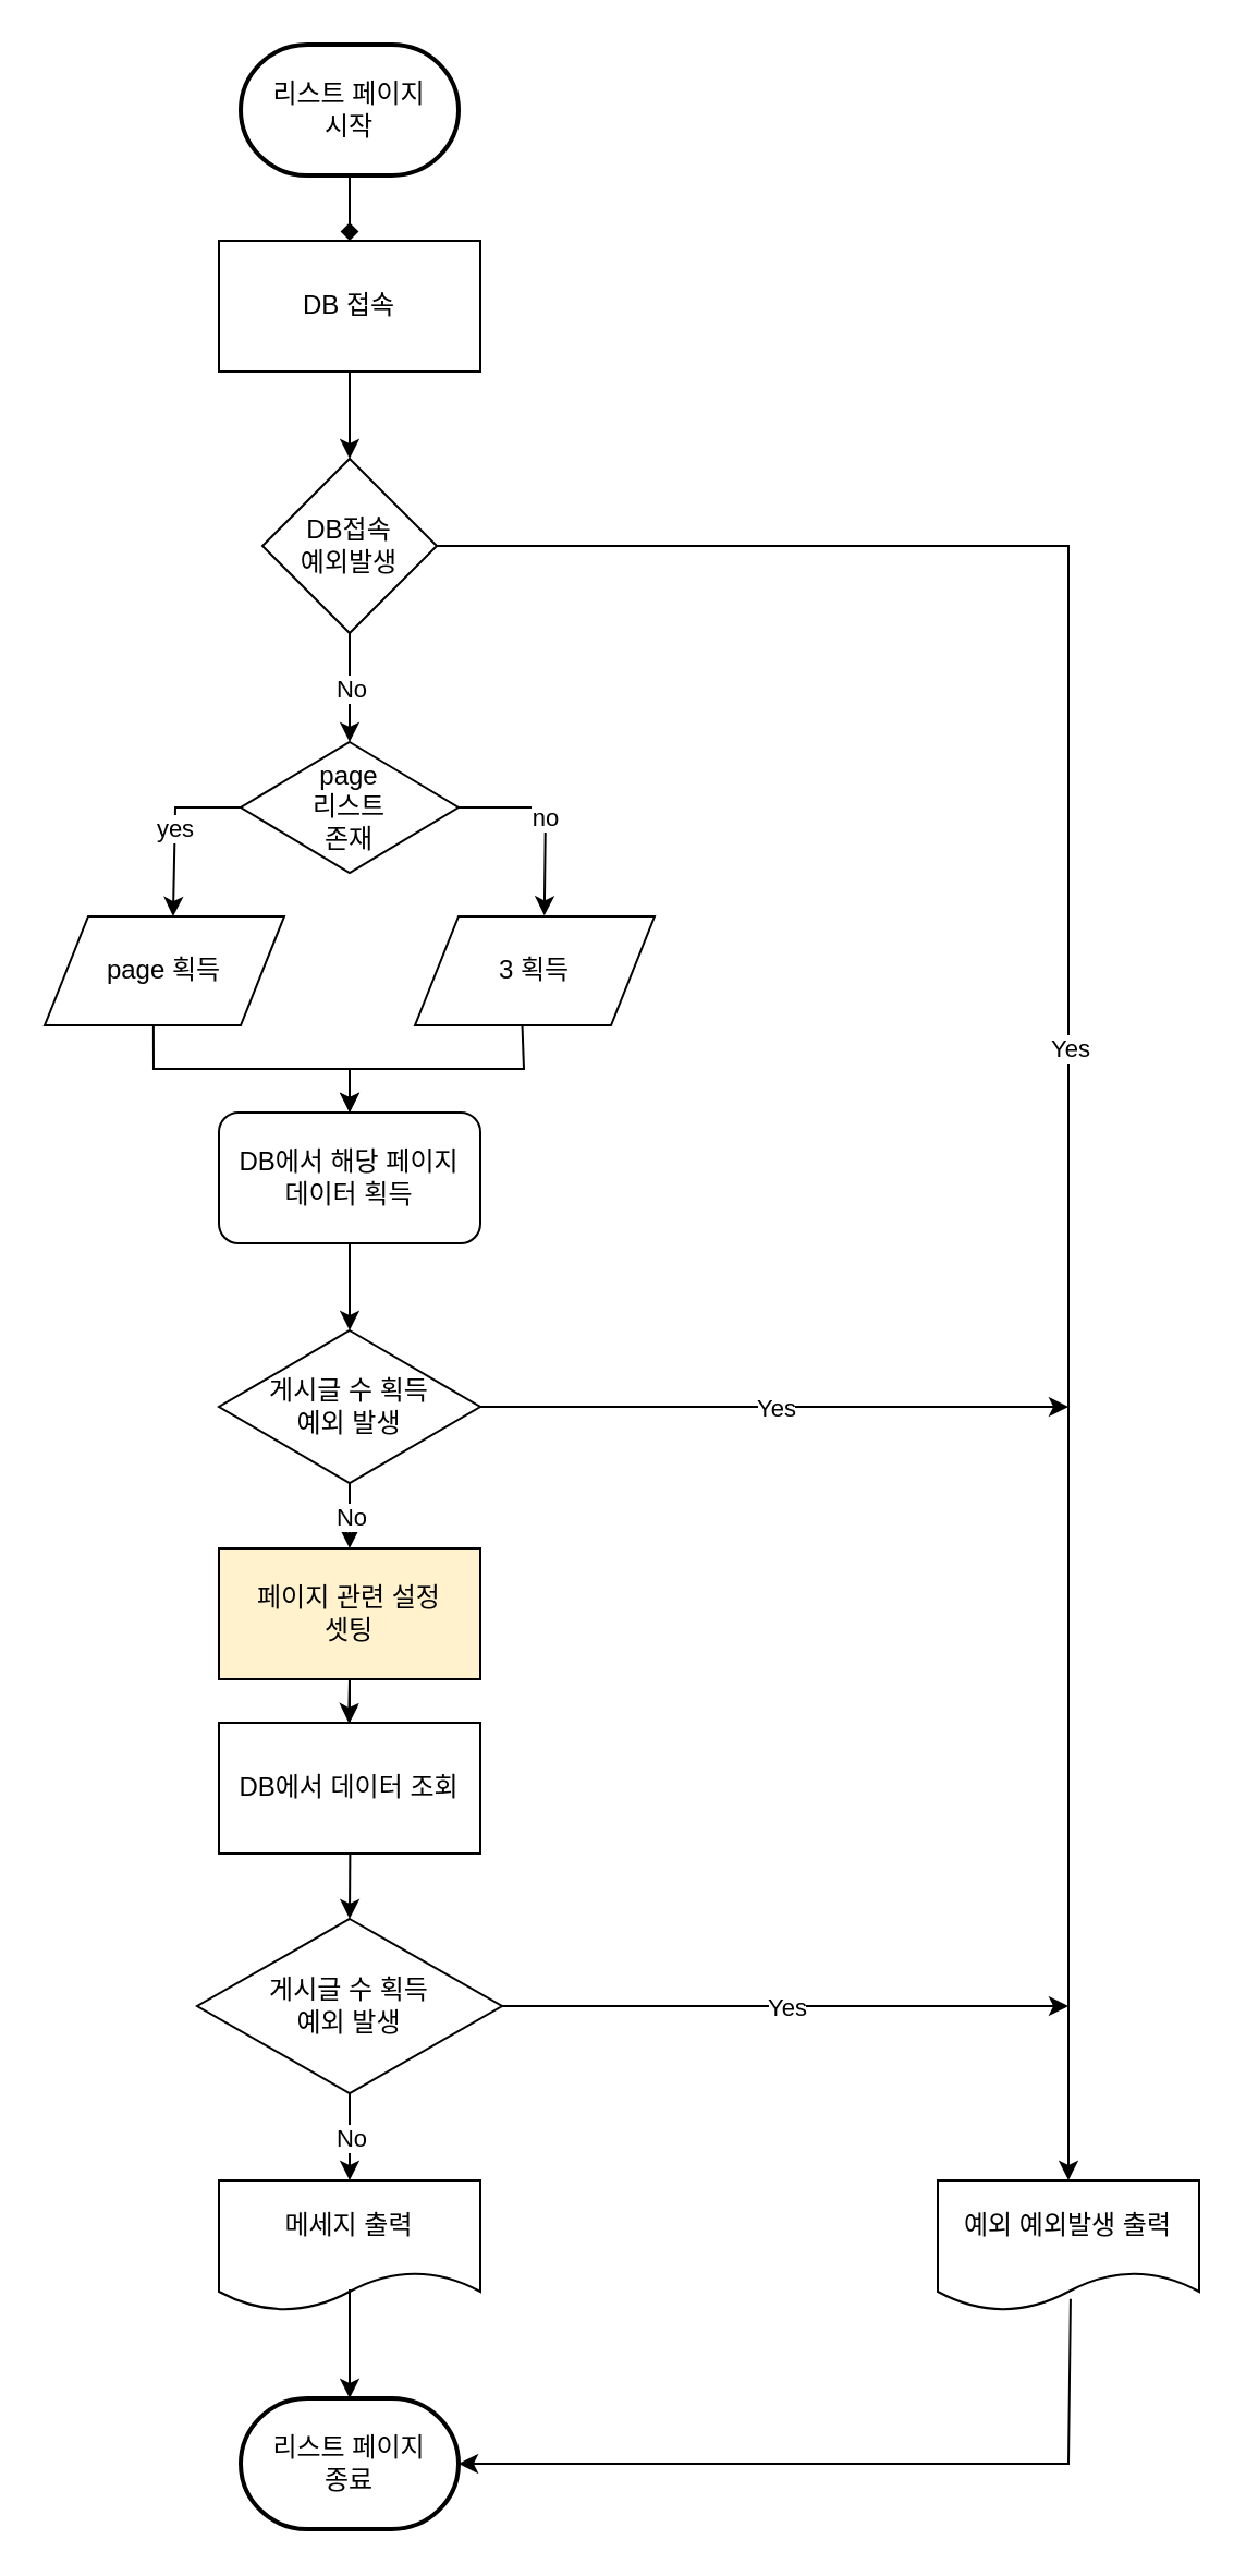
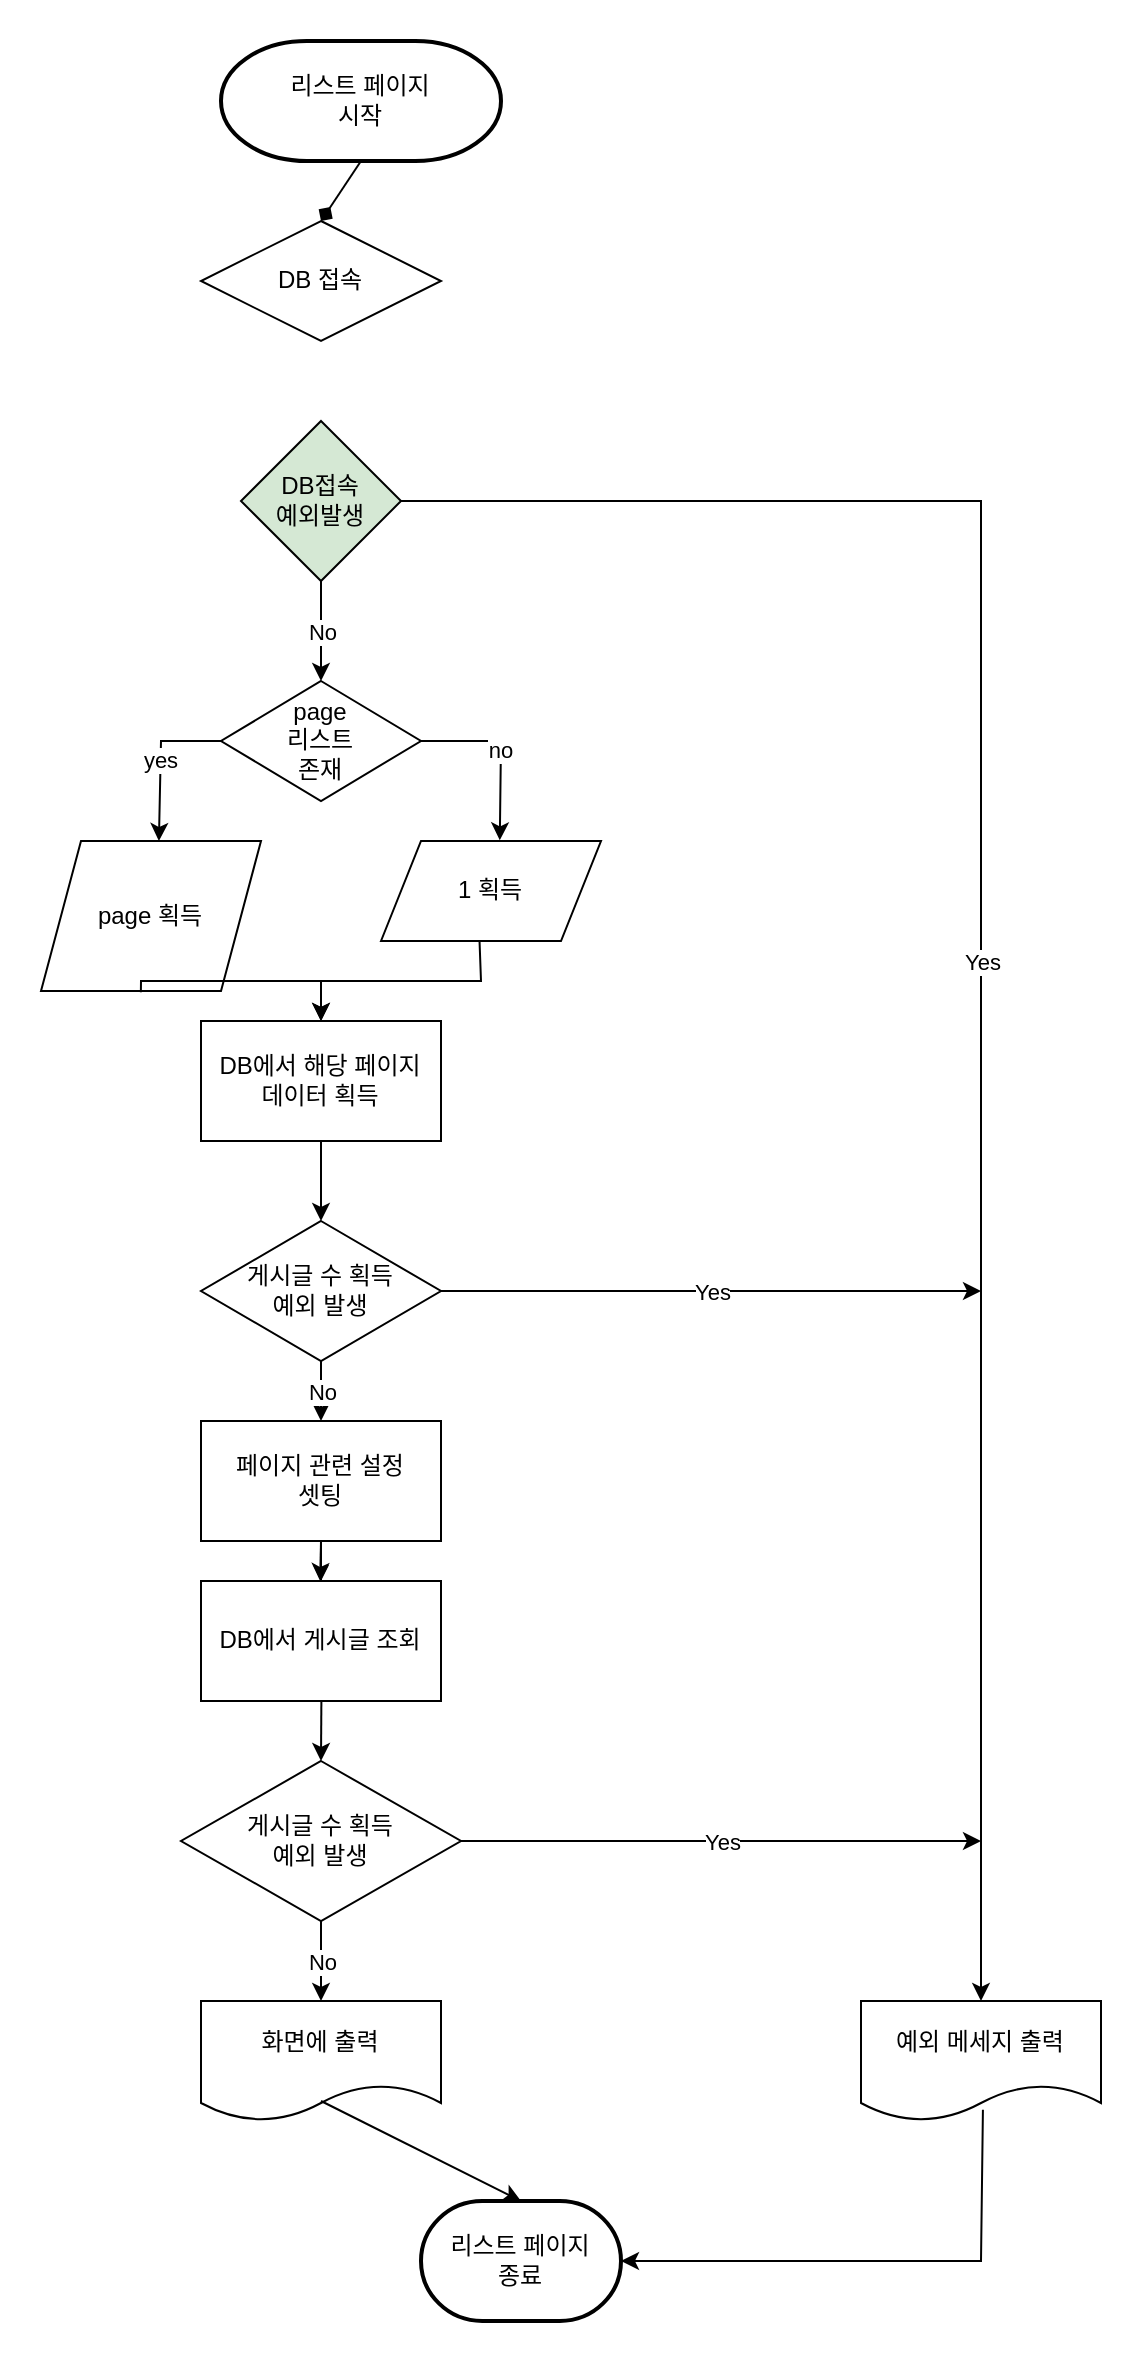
  <mxCell id="0" />
  <mxCell id="1" parent="0" />
- <mxCell id="2" value="리스트 페이지&lt;div&gt;시작&lt;/div&gt;" style="strokeWidth=2;html=1;shape=mxgraph.flowchart.terminator;whiteSpace=wrap;" parent="1" vertex="1"><mxGeometry x="110" y="20" width="100" height="60" as="geometry" /></mxCell>
- <mxCell id="3" value="DB 접속" style="rounded=0;whiteSpace=wrap;html=1;" parent="1" vertex="1"><mxGeometry x="100" y="110" width="120" height="60" as="geometry" /></mxCell>
+ <mxCell id="2" value="리스트 페이지&lt;div&gt;시작&lt;/div&gt;" style="strokeWidth=2;html=1;shape=mxgraph.flowchart.terminator;whiteSpace=wrap;" parent="1" vertex="1"><mxGeometry x="110" y="20" width="140" height="60" as="geometry" /></mxCell>
+ <mxCell id="3" value="DB 접속" style="rhombus;whiteSpace=wrap;html=1;" parent="1" vertex="1"><mxGeometry x="100" y="110" width="120" height="60" as="geometry" /></mxCell>
  <mxCell id="4" value="" style="endArrow=diamond;html=1;rounded=0;entryX=0.5;entryY=0;entryDx=0;entryDy=0;exitX=0.5;exitY=1;exitDx=0;exitDy=0;exitPerimeter=0;" parent="1" source="2" target="3" edge="1"><mxGeometry width="50" height="50" relative="1" as="geometry"><mxPoint x="360" y="140" as="sourcePoint" /><mxPoint x="180" y="230" as="targetPoint" /></mxGeometry></mxCell>
- <mxCell id="5" value="DB접속&lt;div&gt;예외발생&lt;/div&gt;" style="rhombus;whiteSpace=wrap;html=1;" parent="1" vertex="1"><mxGeometry x="120" y="210" width="80" height="80" as="geometry" /></mxCell>
- <mxCell id="6" value="" style="endArrow=classic;html=1;rounded=0;exitX=0.5;exitY=1;exitDx=0;exitDy=0;entryX=0.5;entryY=0;entryDx=0;entryDy=0;" parent="1" source="3" target="5" edge="1"><mxGeometry width="50" height="50" relative="1" as="geometry"><mxPoint x="130" y="280" as="sourcePoint" /><mxPoint x="180" y="230" as="targetPoint" /></mxGeometry></mxCell>
- <mxCell id="7" value="예외 예외발생 출력" style="shape=document;whiteSpace=wrap;html=1;boundedLbl=1;" parent="1" vertex="1"><mxGeometry x="430" y="1000" width="120" height="60" as="geometry" /></mxCell>
- <mxCell id="8" value="리스트 페이지&lt;div&gt;종료&lt;/div&gt;" style="strokeWidth=2;html=1;shape=mxgraph.flowchart.terminator;whiteSpace=wrap;" parent="1" vertex="1"><mxGeometry x="110" y="1100" width="100" height="60" as="geometry" /></mxCell>
+ <mxCell id="5" value="DB접속&lt;div&gt;예외발생&lt;/div&gt;" style="rhombus;whiteSpace=wrap;html=1;fillColor=#d5e8d4;" parent="1" vertex="1"><mxGeometry x="120" y="210" width="80" height="80" as="geometry" /></mxCell>
+ <mxCell id="7" value="예외 메세지 출력" style="shape=document;whiteSpace=wrap;html=1;boundedLbl=1;" parent="1" vertex="1"><mxGeometry x="430" y="1000" width="120" height="60" as="geometry" /></mxCell>
+ <mxCell id="8" value="리스트 페이지&lt;div&gt;종료&lt;/div&gt;" style="strokeWidth=2;html=1;shape=mxgraph.flowchart.terminator;whiteSpace=wrap;" parent="1" vertex="1"><mxGeometry x="210" y="1100" width="100" height="60" as="geometry" /></mxCell>
  <mxCell id="9" value="" style="endArrow=classic;html=1;rounded=0;exitX=0.508;exitY=0.906;exitDx=0;exitDy=0;exitPerimeter=0;entryX=1;entryY=0.5;entryDx=0;entryDy=0;entryPerimeter=0;" parent="1" source="7" target="8" edge="1"><mxGeometry width="50" height="50" relative="1" as="geometry"><mxPoint x="350" y="570" as="sourcePoint" /><mxPoint x="400" y="520" as="targetPoint" /><Array as="points"><mxPoint x="490" y="1130" /></Array></mxGeometry></mxCell>
- <mxCell id="10" value="page 획득" style="shape=parallelogram;perimeter=parallelogramPerimeter;whiteSpace=wrap;html=1;fixedSize=1;" parent="1" vertex="1"><mxGeometry x="20" y="420" width="110" height="50" as="geometry" /></mxCell>
+ <mxCell id="10" value="page 획득" style="shape=parallelogram;perimeter=parallelogramPerimeter;whiteSpace=wrap;html=1;fixedSize=1;" parent="1" vertex="1"><mxGeometry x="20" y="420" width="110" height="75" as="geometry" /></mxCell>
  <mxCell id="11" value="page&lt;div&gt;리스트&lt;/div&gt;&lt;div&gt;존재&lt;/div&gt;" style="rhombus;whiteSpace=wrap;html=1;" parent="1" vertex="1"><mxGeometry x="110" y="340" width="100" height="60" as="geometry" /></mxCell>
- <mxCell id="12" value="3 획득" style="shape=parallelogram;perimeter=parallelogramPerimeter;whiteSpace=wrap;html=1;fixedSize=1;" parent="1" vertex="1"><mxGeometry x="190" y="420" width="110" height="50" as="geometry" /></mxCell>
+ <mxCell id="12" value="1 획득" style="shape=parallelogram;perimeter=parallelogramPerimeter;whiteSpace=wrap;html=1;fixedSize=1;" parent="1" vertex="1"><mxGeometry x="190" y="420" width="110" height="50" as="geometry" /></mxCell>
  <mxCell id="13" value="" style="endArrow=classic;html=1;rounded=0;exitX=0;exitY=0.5;exitDx=0;exitDy=0;entryX=0.536;entryY=0;entryDx=0;entryDy=0;entryPerimeter=0;" parent="1" source="11" target="10" edge="1"><mxGeometry relative="1" as="geometry"><mxPoint x="70" y="400" as="sourcePoint" /><mxPoint x="170" y="400" as="targetPoint" /><Array as="points"><mxPoint x="80" y="370" /></Array></mxGeometry></mxCell>
  <mxCell id="14" value="yes" style="edgeLabel;resizable=0;html=1;;align=center;verticalAlign=middle;" parent="13" connectable="0" vertex="1"><mxGeometry relative="1" as="geometry" /></mxCell>
  <mxCell id="15" value="" style="endArrow=classic;html=1;rounded=0;exitX=1;exitY=0.5;exitDx=0;exitDy=0;entryX=0.54;entryY=-0.007;entryDx=0;entryDy=0;entryPerimeter=0;" parent="1" source="11" target="12" edge="1"><mxGeometry relative="1" as="geometry"><mxPoint x="70" y="400" as="sourcePoint" /><mxPoint x="250" y="440" as="targetPoint" /><Array as="points"><mxPoint x="250" y="370" /></Array></mxGeometry></mxCell>
  <mxCell id="16" value="no" style="edgeLabel;resizable=0;html=1;;align=center;verticalAlign=middle;" parent="15" connectable="0" vertex="1"><mxGeometry relative="1" as="geometry" /></mxCell>
  <mxCell id="17" value="" style="endArrow=classic;html=1;rounded=0;exitX=1;exitY=0.5;exitDx=0;exitDy=0;entryX=0.5;entryY=0;entryDx=0;entryDy=0;" parent="1" source="5" target="7" edge="1"><mxGeometry relative="1" as="geometry"><mxPoint x="130" y="370" as="sourcePoint" /><mxPoint x="89" y="440" as="targetPoint" /><Array as="points"><mxPoint x="490" y="250" /></Array></mxGeometry></mxCell>
  <mxCell id="18" value="Yes" style="edgeLabel;resizable=0;html=1;;align=center;verticalAlign=middle;" parent="17" connectable="0" vertex="1"><mxGeometry relative="1" as="geometry" /></mxCell>
  <mxCell id="19" value="" style="endArrow=classic;html=1;rounded=0;" parent="1" target="11" edge="1"><mxGeometry relative="1" as="geometry"><mxPoint x="160" y="290" as="sourcePoint" /><mxPoint x="220" y="380" as="targetPoint" /></mxGeometry></mxCell>
  <mxCell id="20" value="No" style="edgeLabel;resizable=0;html=1;;align=center;verticalAlign=middle;" parent="19" connectable="0" vertex="1"><mxGeometry relative="1" as="geometry" /></mxCell>
- <mxCell id="21" value="DB에서 해당 페이지&lt;div&gt;데이터 획득&lt;/div&gt;" style="whiteSpace=wrap;html=1;rounded=1;" parent="1" vertex="1"><mxGeometry x="100" y="510" width="120" height="60" as="geometry" /></mxCell>
+ <mxCell id="21" value="DB에서 해당 페이지&lt;div&gt;데이터 획득&lt;/div&gt;" style="rounded=0;whiteSpace=wrap;html=1;" parent="1" vertex="1"><mxGeometry x="100" y="510" width="120" height="60" as="geometry" /></mxCell>
  <mxCell id="22" value="" style="endArrow=classic;html=1;rounded=0;entryX=0.5;entryY=0;entryDx=0;entryDy=0;exitX=0.454;exitY=1.009;exitDx=0;exitDy=0;exitPerimeter=0;" parent="1" target="21" edge="1" source="10"><mxGeometry width="50" height="50" relative="1" as="geometry"><mxPoint x="70" y="480" as="sourcePoint" /><mxPoint x="240" y="420" as="targetPoint" /><Array as="points"><mxPoint x="70" y="490" /><mxPoint x="160" y="490" /><mxPoint x="160" y="510" /></Array></mxGeometry></mxCell>
  <mxCell id="23" value="" style="endArrow=classic;html=1;rounded=0;entryX=0.5;entryY=0;entryDx=0;entryDy=0;exitX=0.448;exitY=1.009;exitDx=0;exitDy=0;exitPerimeter=0;" parent="1" source="12" target="21" edge="1"><mxGeometry width="50" height="50" relative="1" as="geometry"><mxPoint x="115" y="480" as="sourcePoint" /><mxPoint x="205" y="510" as="targetPoint" /><Array as="points"><mxPoint x="240" y="490" /><mxPoint x="160" y="490" /></Array></mxGeometry></mxCell>
  <mxCell id="24" value="" style="edgeStyle=orthogonalEdgeStyle;rounded=0;orthogonalLoop=1;jettySize=auto;html=1;endArrow=open;" parent="1" source="25" target="26" edge="1"><mxGeometry relative="1" as="geometry" /></mxCell>
- <mxCell id="25" value="페이지 관련 설정&lt;div&gt;셋팅&lt;/div&gt;" style="rounded=0;whiteSpace=wrap;html=1;fillColor=#fff2cc;" parent="1" vertex="1"><mxGeometry x="100" y="710" width="120" height="60" as="geometry" /></mxCell>
- <mxCell id="26" value="DB에서 데이터 조회" style="rounded=0;whiteSpace=wrap;html=1;" parent="1" vertex="1"><mxGeometry x="100" y="790" width="120" height="60" as="geometry" /></mxCell>
+ <mxCell id="25" value="페이지 관련 설정&lt;div&gt;셋팅&lt;/div&gt;" style="rounded=0;whiteSpace=wrap;html=1;" parent="1" vertex="1"><mxGeometry x="100" y="710" width="120" height="60" as="geometry" /></mxCell>
+ <mxCell id="26" value="DB에서 게시글 조회" style="rounded=0;whiteSpace=wrap;html=1;" parent="1" vertex="1"><mxGeometry x="100" y="790" width="120" height="60" as="geometry" /></mxCell>
  <mxCell id="27" value="" style="endArrow=classic;html=1;rounded=0;entryX=0.5;entryY=0;entryDx=0;entryDy=0;" parent="1" edge="1"><mxGeometry width="50" height="50" relative="1" as="geometry"><mxPoint x="160" y="770" as="sourcePoint" /><mxPoint x="159.57" y="790" as="targetPoint" /></mxGeometry></mxCell>
- <mxCell id="28" value="메세지 출력" style="shape=document;whiteSpace=wrap;html=1;boundedLbl=1;" parent="1" vertex="1"><mxGeometry x="100" y="1000" width="120" height="60" as="geometry" /></mxCell>
+ <mxCell id="28" value="화면에 출력" style="shape=document;whiteSpace=wrap;html=1;boundedLbl=1;" parent="1" vertex="1"><mxGeometry x="100" y="1000" width="120" height="60" as="geometry" /></mxCell>
  <mxCell id="29" value="" style="endArrow=classic;html=1;rounded=0;entryX=0.5;entryY=0;entryDx=0;entryDy=0;entryPerimeter=0;" parent="1" target="8" edge="1"><mxGeometry width="50" height="50" relative="1" as="geometry"><mxPoint x="160" y="1050" as="sourcePoint" /><mxPoint x="159.76" y="1000" as="targetPoint" /></mxGeometry></mxCell>
  <mxCell id="30" value="" style="endArrow=classic;html=1;rounded=0;exitX=0.5;exitY=1;exitDx=0;exitDy=0;entryX=0.5;entryY=0;entryDx=0;entryDy=0;" edge="1" parent="1" source="21" target="31"><mxGeometry width="50" height="50" relative="1" as="geometry"><mxPoint x="160" y="570" as="sourcePoint" /><mxPoint x="160" y="710" as="targetPoint" /></mxGeometry></mxCell>
  <mxCell id="31" value="게시글 수 획득&lt;div&gt;예외 발생&lt;/div&gt;" style="rhombus;whiteSpace=wrap;html=1;" vertex="1" parent="1"><mxGeometry x="100" y="610" width="120" height="70" as="geometry" /></mxCell>
  <mxCell id="32" value="" style="endArrow=classic;html=1;rounded=0;exitX=1;exitY=0.5;exitDx=0;exitDy=0;" edge="1" parent="1" source="31"><mxGeometry relative="1" as="geometry"><mxPoint x="40" y="770" as="sourcePoint" /><mxPoint x="490" y="645" as="targetPoint" /></mxGeometry></mxCell>
  <mxCell id="33" value="Yes" style="edgeLabel;resizable=0;html=1;;align=center;verticalAlign=middle;" connectable="0" vertex="1" parent="32"><mxGeometry relative="1" as="geometry" /></mxCell>
  <mxCell id="34" value="" style="endArrow=classic;html=1;rounded=0;exitX=0.5;exitY=1;exitDx=0;exitDy=0;entryX=0.5;entryY=0;entryDx=0;entryDy=0;" edge="1" parent="1" source="31" target="25"><mxGeometry relative="1" as="geometry"><mxPoint y="670" as="sourcePoint" x="-30" /><mxPoint x="70" y="670" as="targetPoint" /></mxGeometry></mxCell>
  <mxCell id="35" value="No" style="edgeLabel;resizable=0;html=1;;align=center;verticalAlign=middle;" connectable="0" vertex="1" parent="34"><mxGeometry relative="1" as="geometry" /></mxCell>
  <mxCell id="36" value="" style="endArrow=classic;html=1;rounded=0;entryX=0.5;entryY=0;entryDx=0;entryDy=0;" edge="1" parent="1" target="37"><mxGeometry width="50" height="50" relative="1" as="geometry"><mxPoint x="160.19" y="850" as="sourcePoint" /><mxPoint x="160" y="1000" as="targetPoint" /></mxGeometry></mxCell>
  <mxCell id="37" value="게시글 수 획득&lt;div&gt;예외 발생&lt;/div&gt;" style="rhombus;whiteSpace=wrap;html=1;" vertex="1" parent="1"><mxGeometry x="90" y="880" width="140" height="80" as="geometry" /></mxCell>
  <mxCell id="38" value="" style="endArrow=classic;html=1;rounded=0;exitX=0.5;exitY=1;exitDx=0;exitDy=0;entryX=0.5;entryY=0;entryDx=0;entryDy=0;" edge="1" parent="1" source="37" target="28"><mxGeometry relative="1" as="geometry"><mxPoint y="980" as="sourcePoint" x="-30" /><mxPoint x="70" y="980" as="targetPoint" /></mxGeometry></mxCell>
  <mxCell id="39" value="No" style="edgeLabel;resizable=0;html=1;;align=center;verticalAlign=middle;" connectable="0" vertex="1" parent="38"><mxGeometry relative="1" as="geometry" /></mxCell>
  <mxCell id="40" value="" style="endArrow=classic;html=1;rounded=0;exitX=1;exitY=0.5;exitDx=0;exitDy=0;" edge="1" parent="1" source="37"><mxGeometry relative="1" as="geometry"><mxPoint x="-140" y="920" as="sourcePoint" /><mxPoint x="490" y="920" as="targetPoint" /></mxGeometry></mxCell>
  <mxCell id="41" value="Yes" style="edgeLabel;resizable=0;html=1;;align=center;verticalAlign=middle;" connectable="0" vertex="1" parent="40"><mxGeometry relative="1" as="geometry" /></mxCell>
